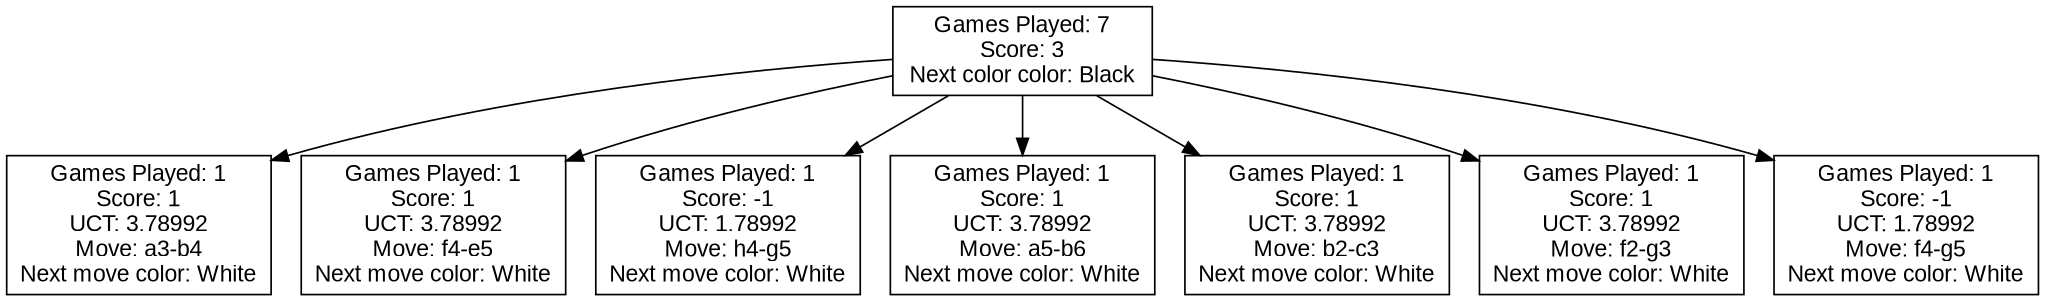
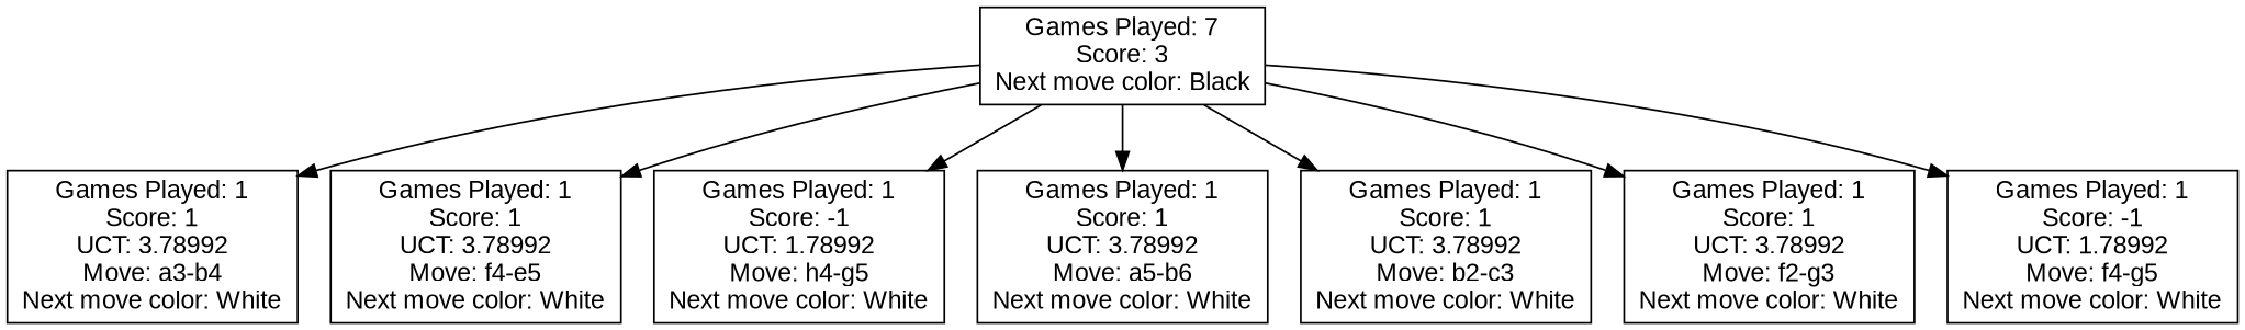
  digraph {
    node [fontname=Arial shape=box]
-   n1 [label="Games Played: 7\nScore: 3\nNext color color: Black"]
+   n1 [label="Games Played: 7\nScore: 3\nNext move color: Black"]
    n2 [label="Games Played: 1\nScore: 1\nUCT: 3.78992\nMove: a3-b4\nNext move color: White"]
    n3 [label="Games Played: 1\nScore: 1\nUCT: 3.78992\nMove: f4-e5\nNext move color: White"]
    n4 [label="Games Played: 1\nScore: -1\nUCT: 1.78992\nMove: h4-g5\nNext move color: White"]
    n5 [label="Games Played: 1\nScore: 1\nUCT: 3.78992\nMove: a5-b6\nNext move color: White"]
    n6 [label="Games Played: 1\nScore: 1\nUCT: 3.78992\nMove: b2-c3\nNext move color: White"]
    n7 [label="Games Played: 1\nScore: 1\nUCT: 3.78992\nMove: f2-g3\nNext move color: White"]
    n8 [label="Games Played: 1\nScore: -1\nUCT: 1.78992\nMove: f4-g5\nNext move color: White"]
    n1 -> n2
    n1 -> n3
    n1 -> n4
    n1 -> n5
    n1 -> n6
    n1 -> n7
    n1 -> n8
  }
